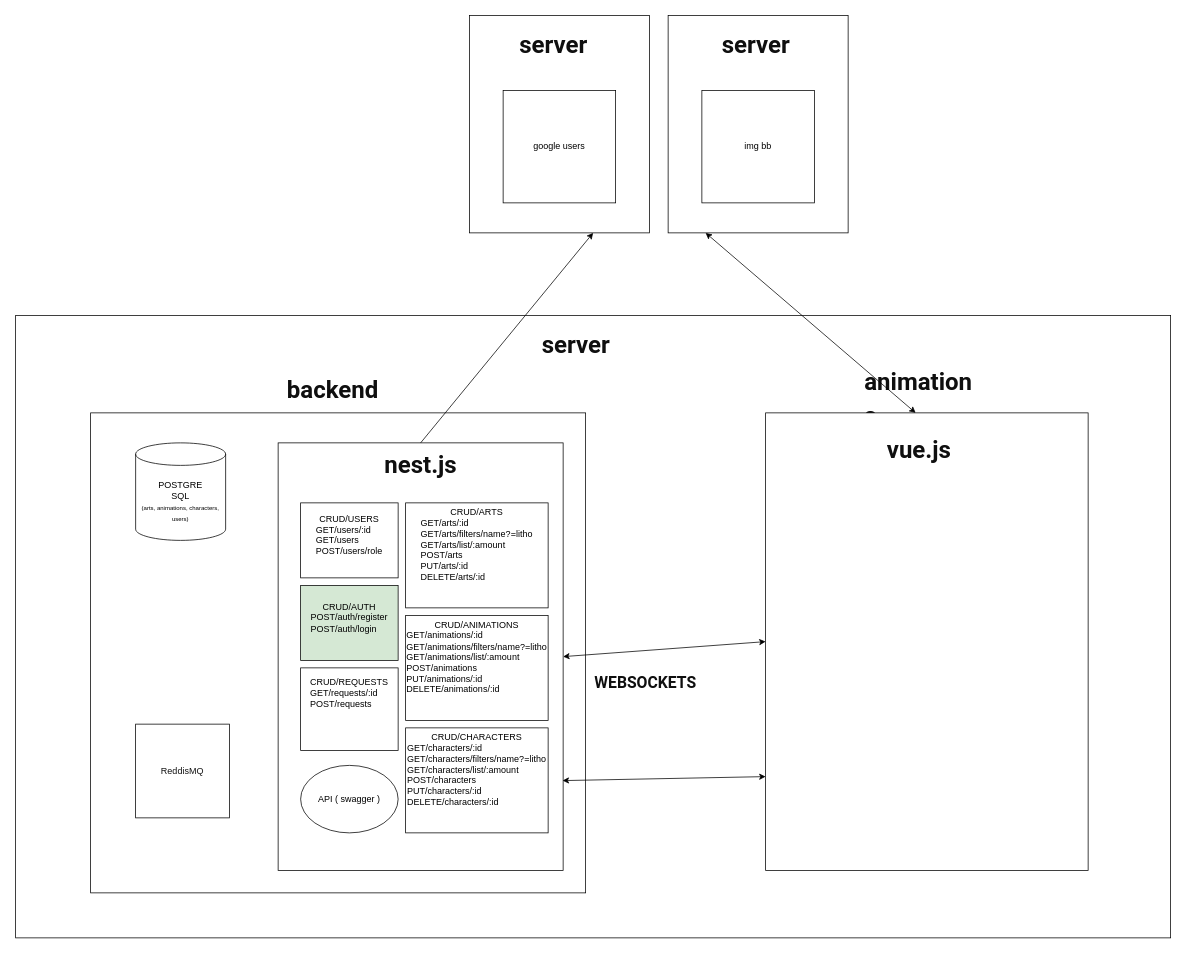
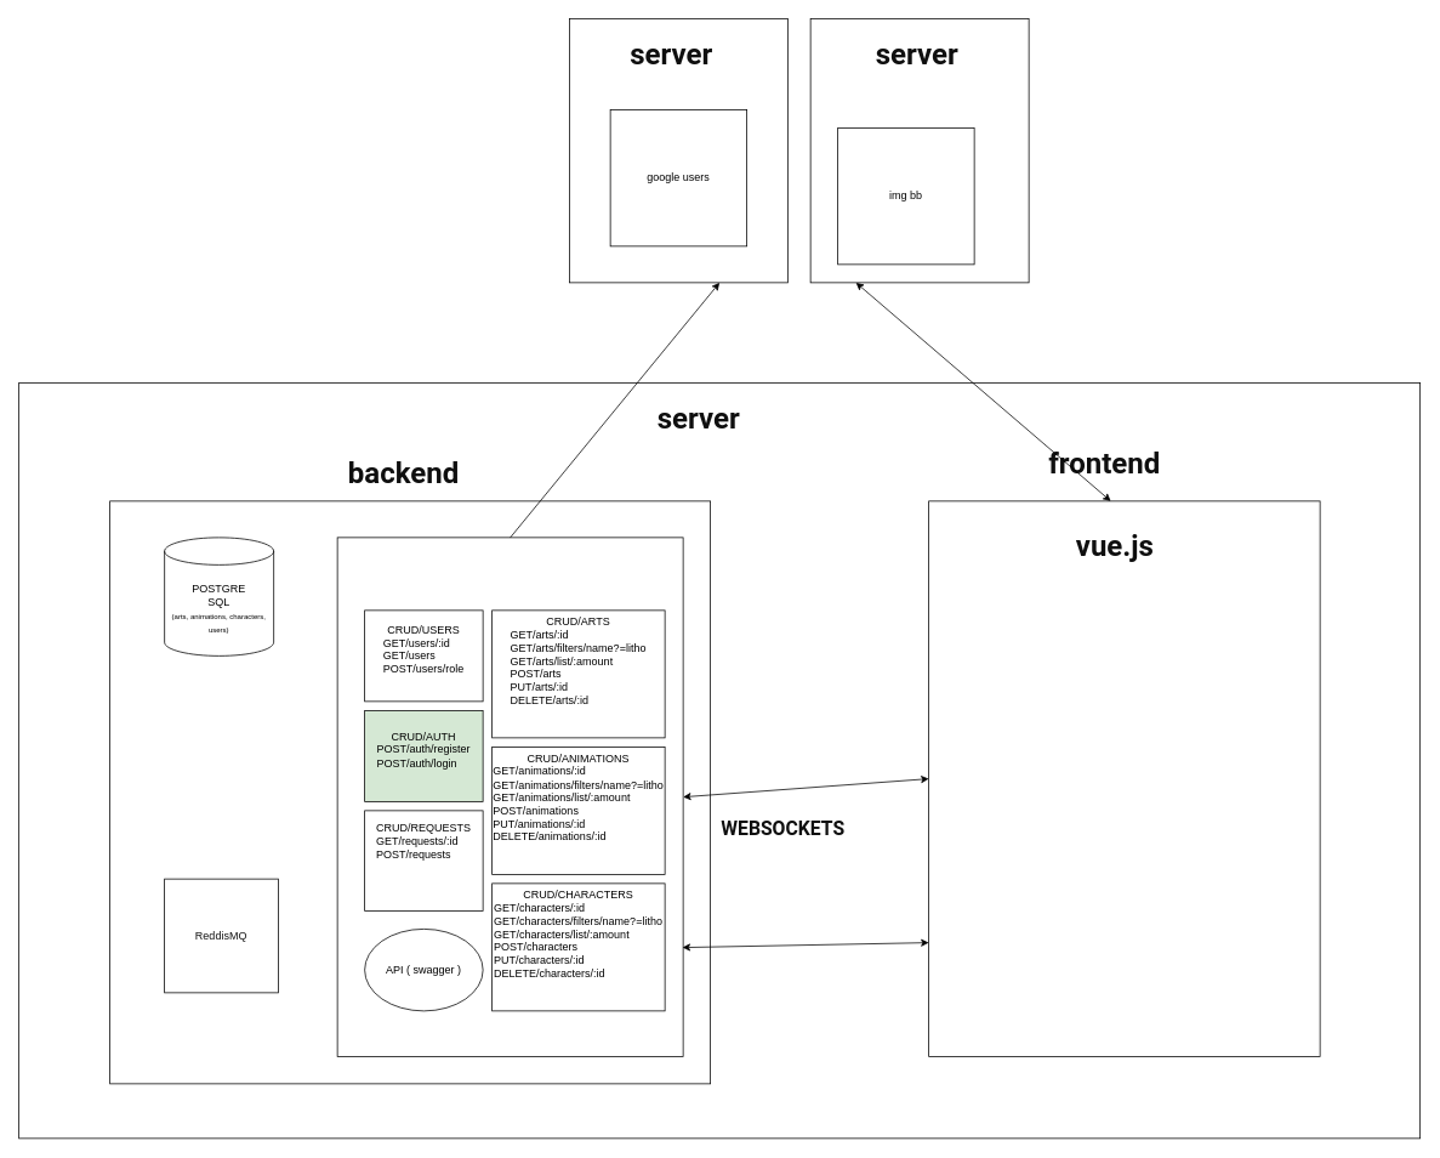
  <mxCell id="0" />
  <mxCell id="1" parent="0" />
  <mxCell id="2" value="" style="rounded=0;whiteSpace=wrap;html=1;" parent="1" vertex="1"><mxGeometry x="20" y="420" width="1540" height="830" as="geometry" /></mxCell>
  <mxCell id="3" value="" style="rounded=0;whiteSpace=wrap;html=1;" vertex="1" parent="1"><mxGeometry x="120" y="550" width="660" height="640" as="geometry" /></mxCell>
  <mxCell id="4" value="" style="rounded=0;whiteSpace=wrap;html=1;" vertex="1" parent="1"><mxGeometry x="890" y="20" width="240" height="290" as="geometry" /></mxCell>
  <mxCell id="5" value="" style="rounded=0;whiteSpace=wrap;html=1;" vertex="1" parent="1"><mxGeometry x="625" y="20" width="240" height="290" as="geometry" /></mxCell>
  <mxCell id="6" value="" style="rounded=0;whiteSpace=wrap;html=1;" vertex="1" parent="1"><mxGeometry x="370" y="590" width="380" height="570" as="geometry" /></mxCell>
  <mxCell id="7" value="API ( swagger )" style="ellipse;whiteSpace=wrap;html=1;" parent="1" vertex="1"><mxGeometry x="400" y="1020" width="130" height="90" as="geometry" /></mxCell>
  <mxCell id="8" value="CRUD/USERS&lt;div style=&quot;text-align: left;&quot;&gt;GET/users/:id&lt;/div&gt;&lt;div style=&quot;text-align: left;&quot;&gt;GET/users&lt;/div&gt;&lt;div style=&quot;text-align: left;&quot;&gt;POST/users/role&lt;span style=&quot;color: rgba(0, 0, 0, 0); font-family: monospace; font-size: 0px; text-wrap-mode: nowrap; background-color: transparent;&quot;&gt;%3CmxGraphModel%3E%3Croot%3E%3CmxCell%20id%3D%220%22%2F%3E%3CmxCell%20id%3D%221%22%20parent%3D%220%22%2F%3E%3CmxCell%20id%3D%222%22%20value%3D%22API%20(%20swagger%20)%22%20style%3D%22rounded%3D0%3BwhiteSpace%3Dwrap%3Bhtml%3D1%3B%22%20vertex%3D%221%22%20parent%3D%221%22%3E%3CmxGeometry%20x%3D%22545%22%20y%3D%22170%22%20width%3D%22120%22%20height%3D%2260%22%20as%3D%22geometry%22%2F%3E%3C%2FmxCell%3E%3C%2Froot%3E%3C%2FmxGraphModel%3E&lt;/span&gt;&lt;/div&gt;&lt;div&gt;&lt;div&gt;&lt;br&gt;&lt;/div&gt;&lt;/div&gt;" style="rounded=0;whiteSpace=wrap;html=1;" parent="1" vertex="1"><mxGeometry x="400" y="670" width="130" height="100" as="geometry" /></mxCell>
  <mxCell id="9" value="CRUD/ARTS&lt;div style=&quot;text-align: left;&quot;&gt;GET/arts/:id&lt;/div&gt;&lt;div style=&quot;text-align: left;&quot;&gt;&lt;div&gt;GET/arts/filters/name?=litho&lt;/div&gt;&lt;/div&gt;&lt;div style=&quot;text-align: left;&quot;&gt;GET/arts/list/:amount&lt;/div&gt;&lt;div style=&quot;text-align: left;&quot;&gt;POST/arts&lt;/div&gt;&lt;div style=&quot;text-align: left;&quot;&gt;&lt;span style=&quot;background-color: transparent; color: light-dark(rgb(0, 0, 0), rgb(255, 255, 255));&quot;&gt;PUT/arts/:id&lt;/span&gt;&lt;/div&gt;&lt;div style=&quot;text-align: left;&quot;&gt;DELETE/arts/:id&lt;/div&gt;&lt;div style=&quot;text-align: left;&quot;&gt;&lt;div&gt;&lt;br&gt;&lt;/div&gt;&lt;/div&gt;&lt;div style=&quot;text-align: left;&quot;&gt;&lt;span style=&quot;color: rgba(0, 0, 0, 0); font-family: monospace; font-size: 0px; text-wrap-mode: nowrap; background-color: transparent;&quot;&gt;dwd%3CmxGraphModel%3E%3Croot%3E%3CmxCell%20id%3D%220%22%2F%3E%3CmxCell%20id%3D%221%22%20parent%3D%220%22%2F%3E%3CmxCell%20id%3D%222%22%20value%3D%22API%20(%20swagger%20)%22%20style%3D%22rounded%3D0%3BwhiteSpace%3Dwrap%3Bhtml%3D1%3B%22%20vertex%3D%221%22%20parent%3D%221%22%3E%3CmxGeometry%20x%3D%22545%22%20y%3D%22170%22%20width%3D%22120%22%20height%3D%2260%22%20as%3D%22geometry%22%2F%3E%3C%2FmxCell%3E%3C%2Froot%3E%3C%2FmxGraphModel%3Ewdf&lt;/span&gt;&lt;/div&gt;" style="rounded=0;whiteSpace=wrap;html=1;" parent="1" vertex="1"><mxGeometry x="540" y="670" width="190" height="140" as="geometry" /></mxCell>
  <mxCell id="10" value="CRUD/REQUESTS&lt;div style=&quot;text-align: left;&quot;&gt;GET/requests/:id&lt;/div&gt;&lt;div style=&quot;text-align: left;&quot;&gt;&lt;div&gt;POST/requests&lt;/div&gt;&lt;/div&gt;&lt;div style=&quot;text-align: left;&quot;&gt;&lt;br&gt;&lt;/div&gt;&lt;div style=&quot;text-align: left;&quot;&gt;&lt;div&gt;&lt;br&gt;&lt;/div&gt;&lt;/div&gt;&lt;div style=&quot;text-align: left;&quot;&gt;&lt;span style=&quot;color: rgba(0, 0, 0, 0); font-family: monospace; font-size: 0px; text-wrap-mode: nowrap; background-color: transparent;&quot;&gt;dwd%3CmxGraphModel%3E%3Croot%3E%3CmxCell%20id%3D%220%22%2F%3E%3CmxCell%20id%3D%221%22%20parent%3D%220%22%2F%3E%3CmxCell%20id%3D%222%22%20value%3D%22API%20(%20swagger%20)%22%20style%3D%22rounded%3D0%3BwhiteSpace%3Dwrap%3Bhtml%3D1%3B%22%20vertex%3D%221%22%20parent%3D%221%22%3E%3CmxGeometry%20x%3D%22545%22%20y%3D%22170%22%20width%3D%22120%22%20height%3D%2260%22%20as%3D%22geometry%22%2F%3E%3C%2FmxCell%3E%3C%2Froot%3E%3C%2FmxGraphModel%3Ewdf&lt;/span&gt;&lt;/div&gt;" style="rounded=0;whiteSpace=wrap;html=1;" parent="1" vertex="1"><mxGeometry x="400" y="890" width="130" height="110" as="geometry" /></mxCell>
  <mxCell id="11" value="CRUD/AUTH&lt;br&gt;&lt;div style=&quot;text-align: left;&quot;&gt;POST/auth/register&lt;/div&gt;&lt;div style=&quot;text-align: left;&quot;&gt;POST/auth/login&lt;/div&gt;&lt;div&gt;&lt;div&gt;&lt;br&gt;&lt;/div&gt;&lt;/div&gt;" style="rounded=0;whiteSpace=wrap;html=1;fillColor=#d5e8d4;" parent="1" vertex="1"><mxGeometry x="400" y="780" width="130" height="100" as="geometry" /></mxCell>
  <mxCell id="12" value="CRUD/ANIMATIONS&lt;div style=&quot;text-align: left;&quot;&gt;GET/animations/:id&lt;/div&gt;&lt;div style=&quot;text-align: left;&quot;&gt;&lt;div&gt;GET/animations/filters/name?=litho&lt;/div&gt;&lt;/div&gt;&lt;div style=&quot;text-align: left;&quot;&gt;GET/animations/list/:amount&lt;/div&gt;&lt;div style=&quot;text-align: left;&quot;&gt;POST/&lt;span style=&quot;background-color: transparent; color: light-dark(rgb(0, 0, 0), rgb(255, 255, 255));&quot;&gt;animations&lt;/span&gt;&lt;/div&gt;&lt;div style=&quot;text-align: left;&quot;&gt;&lt;span style=&quot;background-color: transparent; color: light-dark(rgb(0, 0, 0), rgb(255, 255, 255));&quot;&gt;PUT/&lt;/span&gt;animations&lt;span style=&quot;background-color: transparent; color: light-dark(rgb(0, 0, 0), rgb(255, 255, 255));&quot;&gt;/:id&lt;/span&gt;&lt;/div&gt;&lt;div style=&quot;text-align: left;&quot;&gt;DELETE/animations/:id&lt;/div&gt;&lt;div style=&quot;text-align: left;&quot;&gt;&lt;div&gt;&lt;br&gt;&lt;/div&gt;&lt;/div&gt;&lt;div style=&quot;text-align: left;&quot;&gt;&lt;span style=&quot;color: rgba(0, 0, 0, 0); font-family: monospace; font-size: 0px; text-wrap-mode: nowrap; background-color: transparent;&quot;&gt;dwd%3CmxGraphModel%3E%3Croot%3E%3CmxCell%20id%3D%220%22%2F%3E%3CmxCell%20id%3D%221%22%20parent%3D%220%22%2F%3E%3CmxCell%20id%3D%222%22%20value%3D%22API%20(%20swagger%20)%22%20style%3D%22rounded%3D0%3BwhiteSpace%3Dwrap%3Bhtml%3D1%3B%22%20vertex%3D%221%22%20parent%3D%221%22%3E%3CmxGeometry%20x%3D%22545%22%20y%3D%22170%22%20width%3D%22120%22%20height%3D%2260%22%20as%3D%22geometry%22%2F%3E%3C%2FmxCell%3E%3C%2Froot%3E%3C%2FmxGraphModel%3Ewdf&lt;/span&gt;&lt;/div&gt;" style="rounded=0;whiteSpace=wrap;html=1;" parent="1" vertex="1"><mxGeometry x="540" y="820" width="190" height="140" as="geometry" /></mxCell>
  <mxCell id="13" value="CRUD/CHARACTERS&lt;div style=&quot;text-align: left;&quot;&gt;GET/characters/:id&lt;/div&gt;&lt;div style=&quot;text-align: left;&quot;&gt;&lt;div&gt;GET/characters/filters/name?=litho&lt;/div&gt;&lt;/div&gt;&lt;div style=&quot;text-align: left;&quot;&gt;GET/characters/list/:amount&lt;/div&gt;&lt;div style=&quot;text-align: left;&quot;&gt;POST/&lt;span style=&quot;background-color: transparent; color: light-dark(rgb(0, 0, 0), rgb(255, 255, 255));&quot;&gt;characters&lt;/span&gt;&lt;/div&gt;&lt;div style=&quot;text-align: left;&quot;&gt;&lt;span style=&quot;background-color: transparent; color: light-dark(rgb(0, 0, 0), rgb(255, 255, 255));&quot;&gt;PUT/&lt;/span&gt;characters&lt;span style=&quot;background-color: transparent; color: light-dark(rgb(0, 0, 0), rgb(255, 255, 255));&quot;&gt;/:id&lt;/span&gt;&lt;/div&gt;&lt;div style=&quot;text-align: left;&quot;&gt;DELETE/characters/:id&lt;/div&gt;&lt;div style=&quot;text-align: left;&quot;&gt;&lt;div&gt;&lt;br&gt;&lt;/div&gt;&lt;/div&gt;&lt;div style=&quot;text-align: left;&quot;&gt;&lt;span style=&quot;color: rgba(0, 0, 0, 0); font-family: monospace; font-size: 0px; text-wrap-mode: nowrap; background-color: transparent;&quot;&gt;dwd%3CmxGraphModel%3E%3Croot%3E%3CmxCell%20id%3D%220%22%2F%3E%3CmxCell%20id%3D%221%22%20parent%3D%220%22%2F%3E%3CmxCell%20id%3D%222%22%20value%3D%22API%20(%20swagger%20)%22%20style%3D%22rounded%3D0%3BwhiteSpace%3Dwrap%3Bhtml%3D1%3B%22%20vertex%3D%221%22%20parent%3D%221%22%3E%3CmxGeometry%20x%3D%22545%22%20y%3D%22170%22%20width%3D%22120%22%20height%3D%2260%22%20as%3D%22geometry%22%2F%3E%3C%2FmxCell%3E%3C%2Froot%3E%3C%2FmxGraphModel%3Ewdf&lt;/span&gt;&lt;/div&gt;" style="rounded=0;whiteSpace=wrap;html=1;" parent="1" vertex="1"><mxGeometry x="540" y="970" width="190" height="140" as="geometry" /></mxCell>
  <mxCell id="14" value="POSTGRE&lt;div&gt;&lt;span style=&quot;background-color: transparent; color: light-dark(rgb(0, 0, 0), rgb(255, 255, 255));&quot;&gt;SQL&lt;/span&gt;&lt;/div&gt;&lt;div&gt;&lt;span style=&quot;background-color: transparent; color: light-dark(rgb(0, 0, 0), rgb(255, 255, 255));&quot;&gt;&lt;font style=&quot;font-size: 8px;&quot;&gt;(arts, animations, characters, users)&lt;/font&gt;&lt;/span&gt;&lt;/div&gt;" style="shape=cylinder3;whiteSpace=wrap;html=1;boundedLbl=1;backgroundOutline=1;size=15;" parent="1" vertex="1"><mxGeometry x="180" y="590" width="120" height="130" as="geometry" /></mxCell>
  <mxCell id="15" value="google users" style="whiteSpace=wrap;html=1;aspect=fixed;" parent="1" vertex="1"><mxGeometry x="670" y="120" width="150" height="150" as="geometry" /></mxCell>
- <mxCell id="16" value="img bb" style="whiteSpace=wrap;html=1;aspect=fixed;" parent="1" vertex="1"><mxGeometry x="935" y="120" width="150" height="150" as="geometry" /></mxCell>
- <mxCell id="17" value="&lt;h1 class=&quot;style-scope ytd-watch-metadata&quot; style=&quot;margin: 0px; padding: 0px; border: 0px; background: rgb(255, 255, 255); word-break: break-word; font-family: Roboto, Arial, sans-serif; font-size: 2rem; line-height: 2.8rem; font-weight: 700; overflow: hidden; max-height: 5.6rem; -webkit-line-clamp: 2; display: -webkit-box; -webkit-box-orient: vertical; text-overflow: ellipsis; white-space: normal; color: rgb(15, 15, 15); font-style: normal; font-variant-ligatures: normal; font-variant-caps: normal; letter-spacing: normal; orphans: 2; text-align: start; text-indent: 0px; text-transform: none; widows: 2; word-spacing: 0px; -webkit-text-stroke-width: 0px; text-decoration-thickness: initial; text-decoration-style: initial; text-decoration-color: initial;&quot;&gt;nest.js&lt;/h1&gt;" style="text;whiteSpace=wrap;html=1;" vertex="1" parent="1"><mxGeometry x="510" y="590" width="110" height="60" as="geometry" /></mxCell>
+ <mxCell id="16" value="img bb" style="whiteSpace=wrap;html=1;aspect=fixed;" parent="1" vertex="1"><mxGeometry x="920" y="140" width="150" height="150" as="geometry" /></mxCell>
  <mxCell id="18" value="&lt;h1 class=&quot;style-scope ytd-watch-metadata&quot; style=&quot;margin: 0px; padding: 0px; border: 0px; background: rgb(255, 255, 255); word-break: break-word; font-family: Roboto, Arial, sans-serif; font-size: 2rem; line-height: 2.8rem; font-weight: 700; overflow: hidden; max-height: 5.6rem; -webkit-line-clamp: 2; display: -webkit-box; -webkit-box-orient: vertical; text-overflow: ellipsis; white-space: normal; color: rgb(15, 15, 15); font-style: normal; font-variant-ligatures: normal; font-variant-caps: normal; letter-spacing: normal; orphans: 2; text-align: start; text-indent: 0px; text-transform: none; widows: 2; word-spacing: 0px; -webkit-text-stroke-width: 0px; text-decoration-thickness: initial; text-decoration-style: initial; text-decoration-color: initial;&quot;&gt;server&lt;/h1&gt;" style="text;whiteSpace=wrap;html=1;" vertex="1" parent="1"><mxGeometry x="720" y="430" width="110" height="70" as="geometry" /></mxCell>
  <mxCell id="19" value="&lt;h1 class=&quot;style-scope ytd-watch-metadata&quot; style=&quot;margin: 0px; padding: 0px; border: 0px; background: rgb(255, 255, 255); word-break: break-word; font-family: Roboto, Arial, sans-serif; font-size: 2rem; line-height: 2.8rem; font-weight: 700; overflow: hidden; max-height: 5.6rem; -webkit-line-clamp: 2; display: -webkit-box; -webkit-box-orient: vertical; text-overflow: ellipsis; white-space: normal; color: rgb(15, 15, 15); font-style: normal; font-variant-ligatures: normal; font-variant-caps: normal; letter-spacing: normal; orphans: 2; text-align: start; text-indent: 0px; text-transform: none; widows: 2; word-spacing: 0px; -webkit-text-stroke-width: 0px; text-decoration-thickness: initial; text-decoration-style: initial; text-decoration-color: initial;&quot;&gt;backend&lt;/h1&gt;" style="text;whiteSpace=wrap;html=1;" vertex="1" parent="1"><mxGeometry x="380" y="490" width="150" height="70" as="geometry" /></mxCell>
- <mxCell id="20" value="&lt;h1 class=&quot;style-scope ytd-watch-metadata&quot; style=&quot;margin: 0px; padding: 0px; border: 0px; background: rgb(255, 255, 255); word-break: break-word; font-family: Roboto, Arial, sans-serif; font-size: 2rem; line-height: 2.8rem; font-weight: 700; overflow: hidden; max-height: 5.6rem; -webkit-line-clamp: 2; display: -webkit-box; -webkit-box-orient: vertical; text-overflow: ellipsis; white-space: normal; color: rgb(15, 15, 15); font-style: normal; font-variant-ligatures: normal; font-variant-caps: normal; letter-spacing: normal; orphans: 2; text-align: start; text-indent: 0px; text-transform: none; widows: 2; word-spacing: 0px; -webkit-text-stroke-width: 0px; text-decoration-thickness: initial; text-decoration-style: initial; text-decoration-color: initial;&quot;&gt;animations&lt;/h1&gt;" style="text;whiteSpace=wrap;html=1;" vertex="1" parent="1"><mxGeometry x="1150" y="480" width="150" height="50" as="geometry" /></mxCell>
+ <mxCell id="20" value="&lt;h1 class=&quot;style-scope ytd-watch-metadata&quot; style=&quot;margin: 0px; padding: 0px; border: 0px; background: rgb(255, 255, 255); word-break: break-word; font-family: Roboto, Arial, sans-serif; font-size: 2rem; line-height: 2.8rem; font-weight: 700; overflow: hidden; max-height: 5.6rem; -webkit-line-clamp: 2; display: -webkit-box; -webkit-box-orient: vertical; text-overflow: ellipsis; white-space: normal; color: rgb(15, 15, 15); font-style: normal; font-variant-ligatures: normal; font-variant-caps: normal; letter-spacing: normal; orphans: 2; text-align: start; text-indent: 0px; text-transform: none; widows: 2; word-spacing: 0px; -webkit-text-stroke-width: 0px; text-decoration-thickness: initial; text-decoration-style: initial; text-decoration-color: initial;&quot;&gt;frontend&lt;/h1&gt;" style="text;whiteSpace=wrap;html=1;" vertex="1" parent="1"><mxGeometry x="1150" y="480" width="150" height="50" as="geometry" /></mxCell>
  <mxCell id="21" value="" style="rounded=0;whiteSpace=wrap;html=1;" vertex="1" parent="1"><mxGeometry x="1020" y="550" width="430" height="610" as="geometry" /></mxCell>
  <mxCell id="22" value="&lt;h1 class=&quot;style-scope ytd-watch-metadata&quot; style=&quot;margin: 0px; padding: 0px; border: 0px; background: rgb(255, 255, 255); word-break: break-word; font-family: Roboto, Arial, sans-serif; font-size: 2rem; line-height: 2.8rem; font-weight: 700; overflow: hidden; max-height: 5.6rem; -webkit-line-clamp: 2; display: -webkit-box; -webkit-box-orient: vertical; text-overflow: ellipsis; white-space: normal; color: rgb(15, 15, 15); font-style: normal; font-variant-ligatures: normal; font-variant-caps: normal; letter-spacing: normal; orphans: 2; text-align: start; text-indent: 0px; text-transform: none; widows: 2; word-spacing: 0px; -webkit-text-stroke-width: 0px; text-decoration-thickness: initial; text-decoration-style: initial; text-decoration-color: initial;&quot;&gt;vue.js&lt;/h1&gt;" style="text;whiteSpace=wrap;html=1;" vertex="1" parent="1"><mxGeometry x="1180" y="570" width="110" height="70" as="geometry" /></mxCell>
  <mxCell id="23" value="" style="endArrow=classic;html=1;rounded=0;exitX=0.5;exitY=0;exitDx=0;exitDy=0;" edge="1" parent="1" source="6"><mxGeometry width="50" height="50" relative="1" as="geometry"><mxPoint x="830" y="540" as="sourcePoint" /><mxPoint x="790" y="310" as="targetPoint" /></mxGeometry></mxCell>
  <mxCell id="24" value="" style="endArrow=classic;startArrow=classic;html=1;rounded=0;" edge="1" parent="1"><mxGeometry width="50" height="50" relative="1" as="geometry"><mxPoint x="940" y="310" as="sourcePoint" /><mxPoint x="1220" y="550" as="targetPoint" /></mxGeometry></mxCell>
  <mxCell id="25" value="&lt;h1 class=&quot;style-scope ytd-watch-metadata&quot; style=&quot;margin: 0px; padding: 0px; border: 0px; background: rgb(255, 255, 255); word-break: break-word; font-family: Roboto, Arial, sans-serif; font-size: 2rem; line-height: 2.8rem; font-weight: 700; overflow: hidden; max-height: 5.6rem; -webkit-line-clamp: 2; display: -webkit-box; -webkit-box-orient: vertical; text-overflow: ellipsis; white-space: normal; color: rgb(15, 15, 15); font-style: normal; font-variant-ligatures: normal; font-variant-caps: normal; letter-spacing: normal; orphans: 2; text-align: start; text-indent: 0px; text-transform: none; widows: 2; word-spacing: 0px; -webkit-text-stroke-width: 0px; text-decoration-thickness: initial; text-decoration-style: initial; text-decoration-color: initial;&quot;&gt;server&lt;/h1&gt;" style="text;whiteSpace=wrap;html=1;" vertex="1" parent="1"><mxGeometry x="690" y="30" width="110" height="70" as="geometry" /></mxCell>
  <mxCell id="26" value="&lt;h1 class=&quot;style-scope ytd-watch-metadata&quot; style=&quot;margin: 0px; padding: 0px; border: 0px; background: rgb(255, 255, 255); word-break: break-word; font-family: Roboto, Arial, sans-serif; font-size: 2rem; line-height: 2.8rem; font-weight: 700; overflow: hidden; max-height: 5.6rem; -webkit-line-clamp: 2; display: -webkit-box; -webkit-box-orient: vertical; text-overflow: ellipsis; white-space: normal; color: rgb(15, 15, 15); font-style: normal; font-variant-ligatures: normal; font-variant-caps: normal; letter-spacing: normal; orphans: 2; text-align: start; text-indent: 0px; text-transform: none; widows: 2; word-spacing: 0px; -webkit-text-stroke-width: 0px; text-decoration-thickness: initial; text-decoration-style: initial; text-decoration-color: initial;&quot;&gt;server&lt;/h1&gt;" style="text;whiteSpace=wrap;html=1;" vertex="1" parent="1"><mxGeometry x="960" y="30" width="110" height="70" as="geometry" /></mxCell>
  <mxCell id="27" value="" style="endArrow=classic;startArrow=classic;html=1;rounded=0;exitX=0;exitY=0.5;exitDx=0;exitDy=0;entryX=1;entryY=0.5;entryDx=0;entryDy=0;" edge="1" parent="1" source="21" target="6"><mxGeometry width="50" height="50" relative="1" as="geometry"><mxPoint x="880" y="920" as="sourcePoint" /><mxPoint x="930" y="870" as="targetPoint" /></mxGeometry></mxCell>
  <mxCell id="28" value="" style="endArrow=classic;startArrow=classic;html=1;rounded=0;exitX=0;exitY=0.5;exitDx=0;exitDy=0;entryX=0.998;entryY=0.79;entryDx=0;entryDy=0;entryPerimeter=0;" edge="1" parent="1" target="6"><mxGeometry width="50" height="50" relative="1" as="geometry"><mxPoint x="1020" y="1035" as="sourcePoint" /><mxPoint x="780" y="1035" as="targetPoint" /></mxGeometry></mxCell>
  <mxCell id="29" value="&lt;h1 class=&quot;style-scope ytd-watch-metadata&quot; style=&quot;margin: 0px; padding: 0px; border: 0px; background: rgb(255, 255, 255); word-break: break-word; font-family: Roboto, Arial, sans-serif; line-height: 2.8rem; font-weight: 700; overflow: hidden; max-height: 5.6rem; -webkit-line-clamp: 2; display: -webkit-box; -webkit-box-orient: vertical; text-overflow: ellipsis; white-space: normal; color: rgb(15, 15, 15); font-style: normal; font-variant-ligatures: normal; font-variant-caps: normal; letter-spacing: normal; orphans: 2; text-align: start; text-indent: 0px; text-transform: none; widows: 2; word-spacing: 0px; -webkit-text-stroke-width: 0px; text-decoration-thickness: initial; text-decoration-style: initial; text-decoration-color: initial;&quot;&gt;&lt;font style=&quot;font-size: 21px;&quot;&gt;WEBSOCKETS&lt;/font&gt;&lt;/h1&gt;" style="text;whiteSpace=wrap;html=1;strokeWidth=1;" vertex="1" parent="1"><mxGeometry x="790" y="880" width="160" height="70" as="geometry" /></mxCell>
  <mxCell id="30" value="&lt;br&gt;&lt;font color=&quot;#121212&quot;&gt;&lt;span style=&quot;background-color: light-dark(#ffffff, var(--ge-dark-color, #121212));&quot;&gt;ReddisMQ&lt;/span&gt;&lt;/font&gt;&lt;div&gt;&lt;br&gt;&lt;/div&gt;" style="whiteSpace=wrap;html=1;aspect=fixed;" vertex="1" parent="1"><mxGeometry x="180" y="965" width="125" height="125" as="geometry" /></mxCell>
